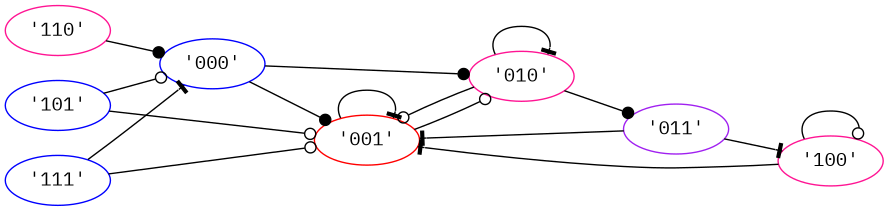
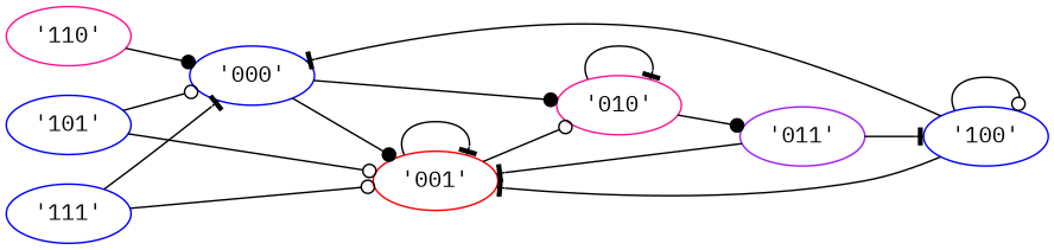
  digraph {
    fontname="IBM Plex Mono"
    rankdir=LR
    node [color=blue fontname="IBM Plex Mono"]
    edge [arrowhead=tee fontname="IBM Plex Mono"]
    "'000'"
    "'001'" [color=red]
    "'010'" [color=deeppink]
    "'011'" [color=purple]
-   "'100'" [color=deeppink]
+   "'100'"
    "'101'"
    "'110'" [color=deeppink]
    "'111'"
    "'000'" -> "'001'" [arrowhead=dot]
    "'000'" -> "'010'" [arrowhead=dot]
    "'001'" -> "'001'"
    "'001'" -> "'010'" [arrowhead=odot]
-   "'010'" -> "'001'" [arrowhead=odot]
    "'010'" -> "'010'"
    "'010'" -> "'011'" [arrowhead=dot]
    "'011'" -> "'001'"
    "'011'" -> "'100'"
+   "'100'" -> "'000'"
    "'100'" -> "'001'"
    "'100'" -> "'100'" [arrowhead=odot]
    "'101'" -> "'000'" [arrowhead=odot]
    "'101'" -> "'001'" [arrowhead=odot]
    "'110'" -> "'000'" [arrowhead=dot]
    "'111'" -> "'000'"
    "'111'" -> "'001'" [arrowhead=odot]
  }
